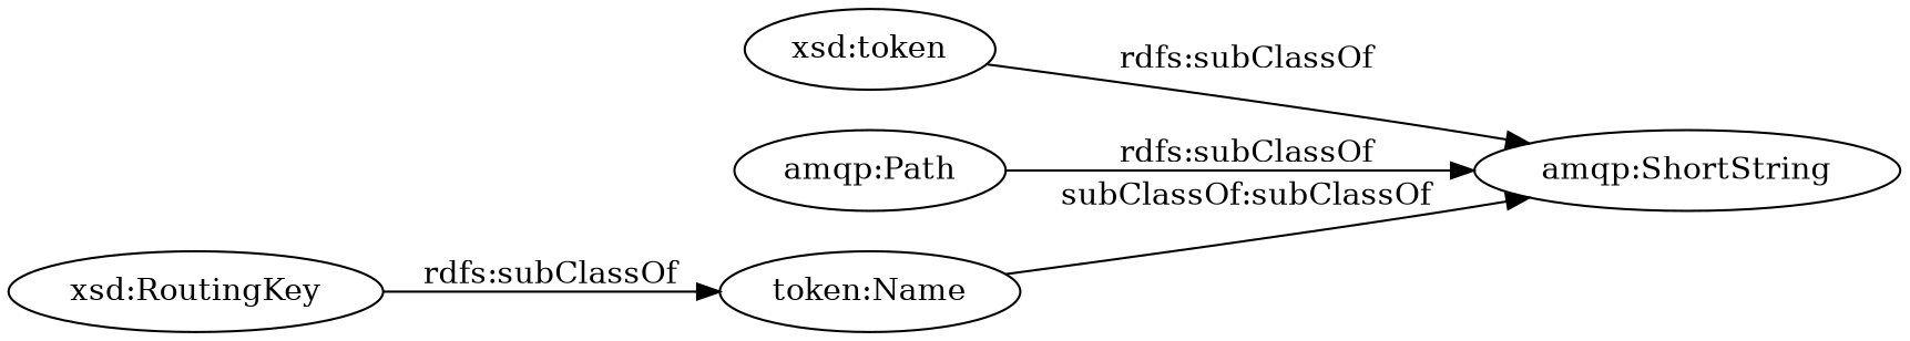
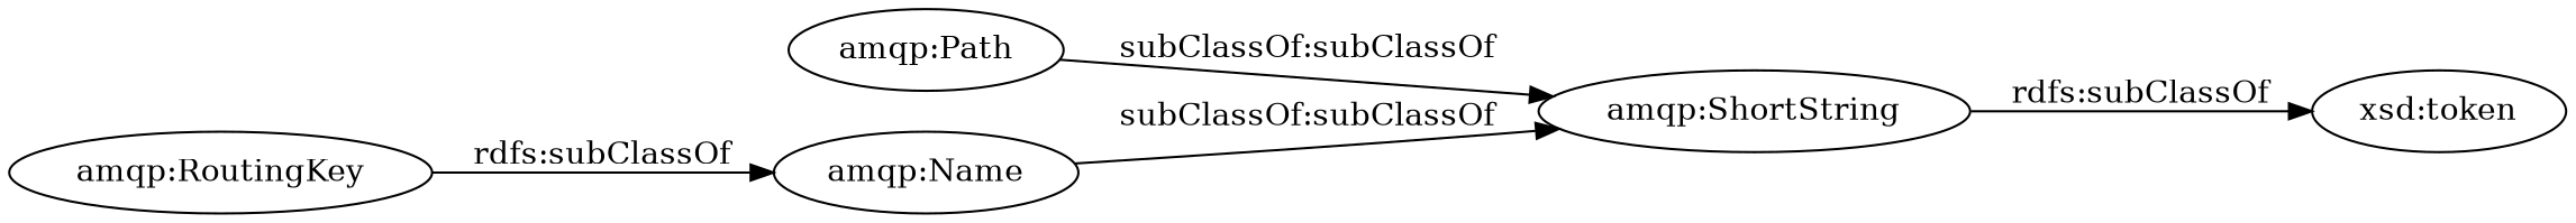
  digraph {
    rankdir=LR
-   "amqp:Name" [label="token:Name"]
+   "amqp:Name"
    "amqp:ShortString"
    "xsd:token"
    "amqp:Path"
-   "amqp:RoutingKey" [label="xsd:RoutingKey"]
+   "amqp:RoutingKey"
    "amqp:Name" -> "amqp:ShortString" [label="subClassOf:subClassOf"]
-   "xsd:token" -> "amqp:ShortString" [label="rdfs:subClassOf"]
-   "amqp:Path" -> "amqp:ShortString" [label="rdfs:subClassOf"]
+   "amqp:ShortString" -> "xsd:token" [label="rdfs:subClassOf"]
+   "amqp:Path" -> "amqp:ShortString" [label="subClassOf:subClassOf"]
    "amqp:RoutingKey" -> "amqp:Name" [label="rdfs:subClassOf"]
  }
